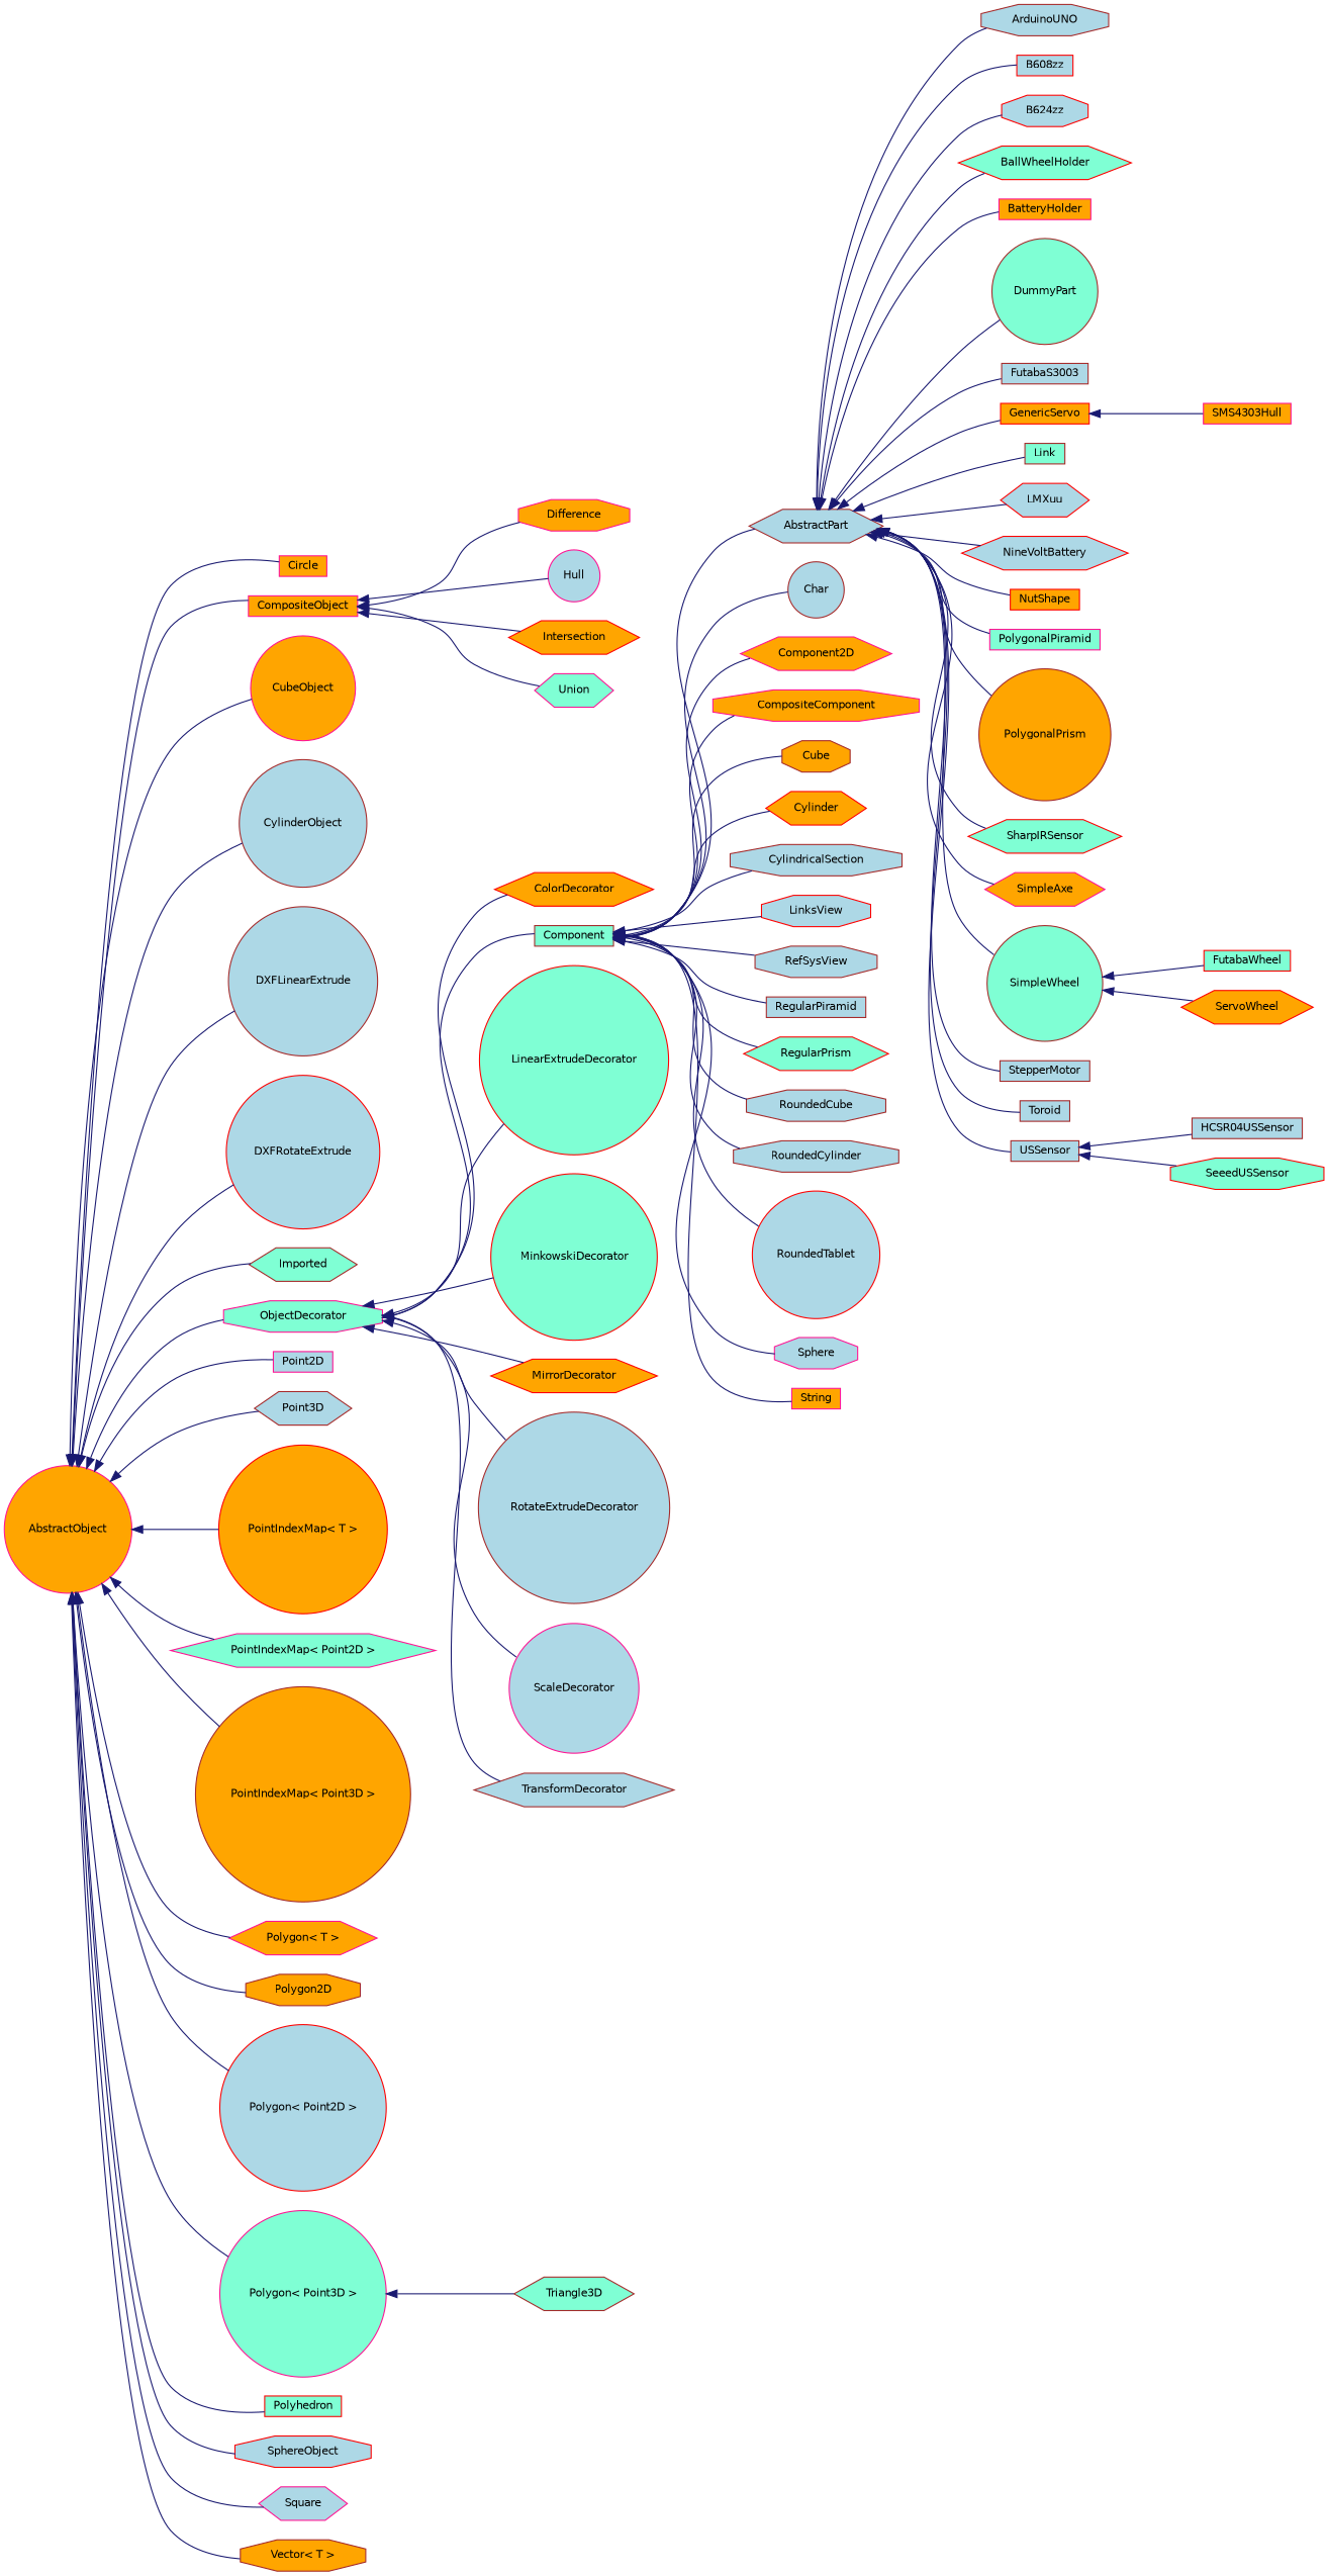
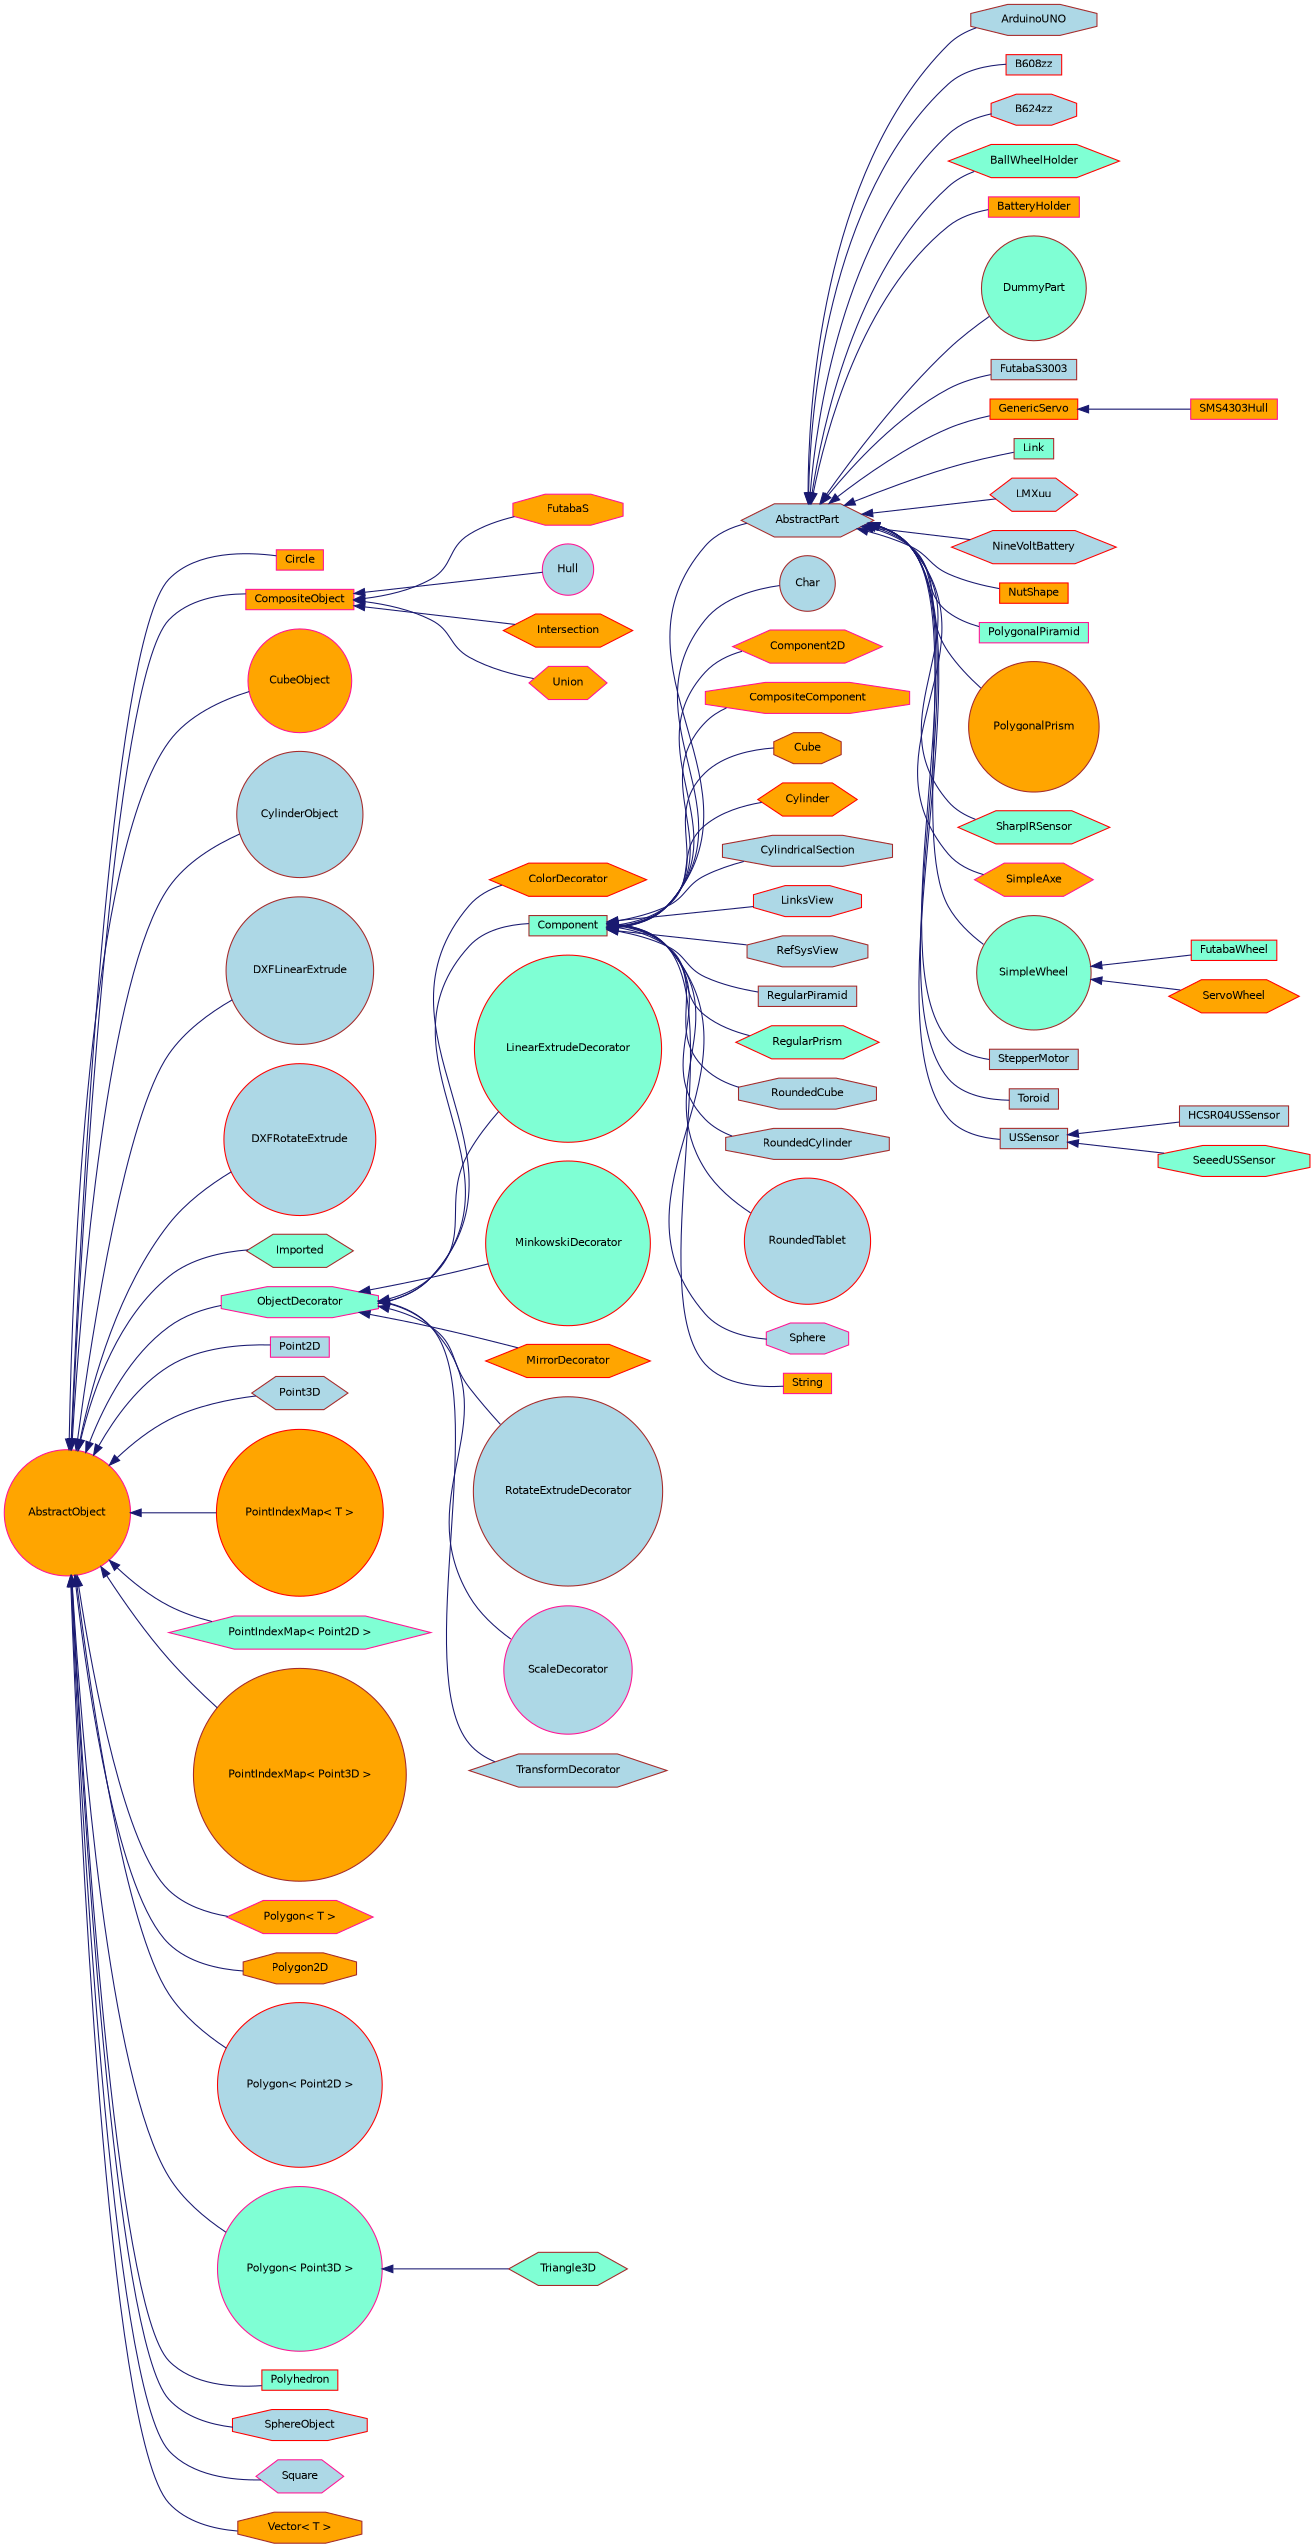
  digraph {
    rankdir=LR
    node [color=brown fillcolor=lightblue fontname=Helvetica fontsize=10 shape=hexagon style=filled]
    edge [color=midnightblue dir=back fontname=Helvetica fontsize=10 labelfontname=Helvetica labelfontsize=10 style=solid]
    n1 [color=deeppink fillcolor=orange height=0.2 label=AbstractObject shape=circle width=0.4]
    n2 [color=deeppink fillcolor=orange height=0.2 label=Circle shape=box width=0.4]
    n3 [color=deeppink fillcolor=orange height=0.2 label=CompositeObject shape=box width=0.4]
    n4 [color=deeppink fillcolor=orange height=0.2 label=CubeObject shape=circle width=0.4]
    n5 [height=0.2 label=CylinderObject shape=circle width=0.4]
    n6 [height=0.2 label=DXFLinearExtrude shape=circle width=0.4]
    n7 [color=red height=0.2 label=DXFRotateExtrude shape=circle width=0.4]
    n8 [fillcolor=aquamarine height=0.2 label=Imported width=0.4]
    n9 [color=deeppink fillcolor=aquamarine height=0.2 label=ObjectDecorator shape=octagon width=0.4]
    n10 [color=deeppink height=0.2 label=Point2D shape=box width=0.4]
    n11 [height=0.2 label=Point3D width=0.4]
    n12 [color=red fillcolor=orange height=0.2 label="PointIndexMap\< T \>" shape=circle width=0.4]
    n13 [color=deeppink fillcolor=aquamarine height=0.2 label="PointIndexMap\< Point2D \>" width=0.4]
    n14 [fillcolor=orange height=0.2 label="PointIndexMap\< Point3D \>" shape=circle width=0.4]
    n15 [color=deeppink fillcolor=orange height=0.2 label="Polygon\< T \>" width=0.4]
    n16 [fillcolor=orange height=0.2 label=Polygon2D shape=octagon width=0.4]
    n17 [color=red height=0.2 label="Polygon\< Point2D \>" shape=circle width=0.4]
    n18 [color=deeppink fillcolor=aquamarine height=0.2 label="Polygon\< Point3D \>" shape=circle width=0.4]
    n19 [color=red fillcolor=aquamarine height=0.2 label=Polyhedron shape=box width=0.4]
    n20 [color=red height=0.2 label=SphereObject shape=octagon width=0.4]
    n21 [color=deeppink height=0.2 label=Square width=0.4]
    n22 [fillcolor=orange height=0.2 label="Vector\< T \>" shape=octagon width=0.4]
-   n23 [color=deeppink fillcolor=orange height=0.2 label=Difference shape=octagon width=0.4]
+   n23 [color=deeppink fillcolor=orange height=0.2 label=FutabaS shape=octagon width=0.4]
    n24 [color=deeppink height=0.2 label=Hull shape=circle width=0.4]
    n25 [color=red fillcolor=orange height=0.2 label=Intersection width=0.4]
-   n26 [color=deeppink fillcolor=aquamarine height=0.2 label=Union width=0.4]
+   n26 [color=deeppink fillcolor=orange height=0.2 label=Union width=0.4]
    n27 [color=red fillcolor=orange height=0.2 label=ColorDecorator width=0.4]
    n28 [fillcolor=aquamarine height=0.2 label=Component shape=box width=0.4]
    n29 [color=red fillcolor=aquamarine height=0.2 label=LinearExtrudeDecorator shape=circle width=0.4]
    n30 [color=red fillcolor=aquamarine height=0.2 label=MinkowskiDecorator shape=circle width=0.4]
    n31 [color=red fillcolor=orange height=0.2 label=MirrorDecorator width=0.4]
    n32 [height=0.2 label=RotateExtrudeDecorator shape=circle width=0.4]
    n33 [color=deeppink height=0.2 label=ScaleDecorator shape=circle width=0.4]
    n34 [height=0.2 label=TransformDecorator width=0.4]
    n35 [fillcolor=aquamarine height=0.2 label=Triangle3D width=0.4]
    n36 [height=0.2 label=AbstractPart width=0.4]
    n37 [height=0.2 label=Char shape=circle width=0.4]
    n38 [color=deeppink fillcolor=orange height=0.2 label=Component2D width=0.4]
    n39 [color=deeppink fillcolor=orange height=0.2 label=CompositeComponent shape=octagon width=0.4]
    n40 [fillcolor=orange height=0.2 label=Cube shape=octagon width=0.4]
    n41 [color=red fillcolor=orange height=0.2 label=Cylinder width=0.4]
    n42 [height=0.2 label=CylindricalSection shape=octagon width=0.4]
    n43 [color=red height=0.2 label=LinksView shape=octagon width=0.4]
    n44 [height=0.2 label=RefSysView shape=octagon width=0.4]
    n45 [height=0.2 label=RegularPiramid shape=box width=0.4]
    n46 [color=red fillcolor=aquamarine height=0.2 label=RegularPrism width=0.4]
    n47 [height=0.2 label=RoundedCube shape=octagon width=0.4]
    n48 [height=0.2 label=RoundedCylinder shape=octagon width=0.4]
    n49 [color=red height=0.2 label=RoundedTablet shape=circle width=0.4]
    n50 [color=deeppink height=0.2 label=Sphere shape=octagon width=0.4]
    n51 [color=deeppink fillcolor=orange height=0.2 label=String shape=box width=0.4]
    n52 [height=0.2 label=ArduinoUNO shape=octagon width=0.4]
    n53 [color=red height=0.2 label=B608zz shape=box width=0.4]
    n54 [color=red height=0.2 label=B624zz shape=octagon width=0.4]
    n55 [color=red fillcolor=aquamarine height=0.2 label=BallWheelHolder width=0.4]
    n56 [color=deeppink fillcolor=orange height=0.2 label=BatteryHolder shape=box width=0.4]
    n57 [fillcolor=aquamarine height=0.2 label=DummyPart shape=circle width=0.4]
    n58 [height=0.2 label=FutabaS3003 shape=box width=0.4]
    n59 [color=red fillcolor=orange height=0.2 label=GenericServo shape=box width=0.4]
    n60 [fillcolor=aquamarine height=0.2 label=Link shape=box width=0.4]
    n61 [color=red height=0.2 label=LMXuu width=0.4]
    n62 [color=red height=0.2 label=NineVoltBattery width=0.4]
    n63 [color=red fillcolor=orange height=0.2 label=NutShape shape=box width=0.4]
    n64 [color=deeppink fillcolor=aquamarine height=0.2 label=PolygonalPiramid shape=box width=0.4]
    n65 [fillcolor=orange height=0.2 label=PolygonalPrism shape=circle width=0.4]
    n66 [color=red fillcolor=aquamarine height=0.2 label=SharpIRSensor width=0.4]
    n67 [color=deeppink fillcolor=orange height=0.2 label=SimpleAxe width=0.4]
    n68 [fillcolor=aquamarine height=0.2 label=SimpleWheel shape=circle width=0.4]
    n69 [height=0.2 label=StepperMotor shape=box width=0.4]
    n70 [height=0.2 label=Toroid shape=box width=0.4]
    n71 [height=0.2 label=USSensor shape=box width=0.4]
    n72 [color=deeppink fillcolor=orange height=0.2 label=SMS4303Hull shape=box width=0.4]
    n73 [color=red fillcolor=aquamarine height=0.2 label=FutabaWheel shape=box width=0.4]
    n74 [color=red fillcolor=orange height=0.2 label=ServoWheel width=0.4]
    n75 [height=0.2 label=HCSR04USSensor shape=box width=0.4]
    n76 [color=red fillcolor=aquamarine height=0.2 label=SeeedUSSensor shape=octagon width=0.4]
    n1 -> n2
    n1 -> n3
    n1 -> n4
    n1 -> n5
    n1 -> n6
    n1 -> n7
    n1 -> n8
    n1 -> n9
    n1 -> n10
    n1 -> n11
    n1 -> n12
    n1 -> n13
    n1 -> n14
    n1 -> n15
    n1 -> n16
    n1 -> n17
    n1 -> n18
    n1 -> n19
    n1 -> n20
    n1 -> n21
    n1 -> n22
    n3 -> n23
    n3 -> n24
    n3 -> n25
    n3 -> n26
    n9 -> n27
    n9 -> n28
    n9 -> n29
    n9 -> n30
    n9 -> n31
    n9 -> n32
    n9 -> n33
    n9 -> n34
    n18 -> n35
    n28 -> n36
    n28 -> n37
    n28 -> n38
    n28 -> n39
    n28 -> n40
    n28 -> n41
    n28 -> n42
    n28 -> n43
    n28 -> n44
    n28 -> n45
    n28 -> n46
    n28 -> n47
    n28 -> n48
    n28 -> n49
    n28 -> n50
    n28 -> n51
    n36 -> n52
    n36 -> n53
    n36 -> n54
    n36 -> n55
    n36 -> n56
    n36 -> n57
    n36 -> n58
    n36 -> n59
    n36 -> n60
    n36 -> n61
    n36 -> n62
    n36 -> n63
    n36 -> n64
    n36 -> n65
    n36 -> n66
    n36 -> n67
    n36 -> n68
    n36 -> n69
    n36 -> n70
    n36 -> n71
    n59 -> n72
    n68 -> n73
    n68 -> n74
    n71 -> n75
    n71 -> n76
  }
